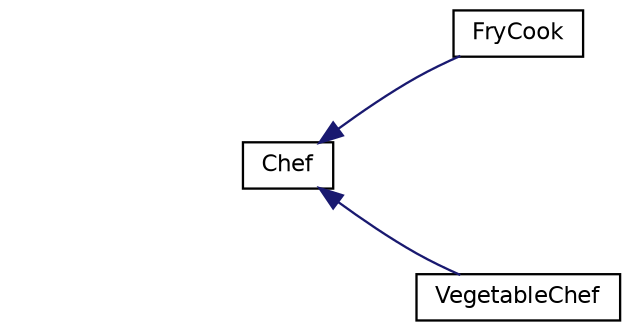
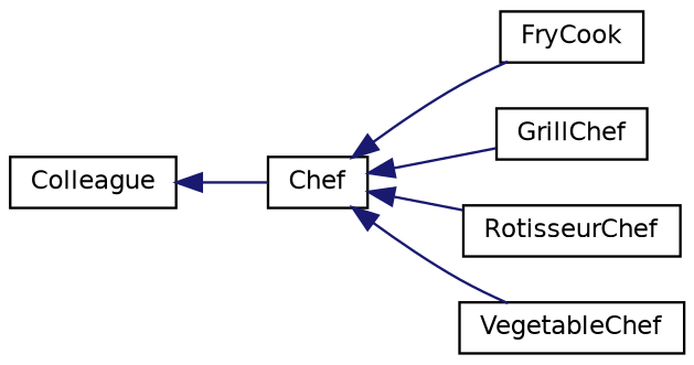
  digraph {
    rankdir=LR
    node [color=black fillcolor=white fontname=Helvetica fontsize=10 shape=record style=filled]
    edge [color=midnightblue dir=back fontname=Helvetica fontsize=10 labelfontname=Helvetica labelfontsize=10 style=solid]
+   n1 [height=0.2 label=Colleague width=0.4]
    n2 [height=0.2 label=Chef width=0.4]
    n3 [height=0.2 label=FryCook width=0.4]
+   n4 [height=0.2 label=GrillChef width=0.4]
+   n5 [height=0.2 label=RotisseurChef width=0.4]
    n6 [height=0.2 label=VegetableChef width=0.4]
+   n1 -> n2
    n2 -> n3
+   n2 -> n4
+   n2 -> n5
    n2 -> n6
  }
